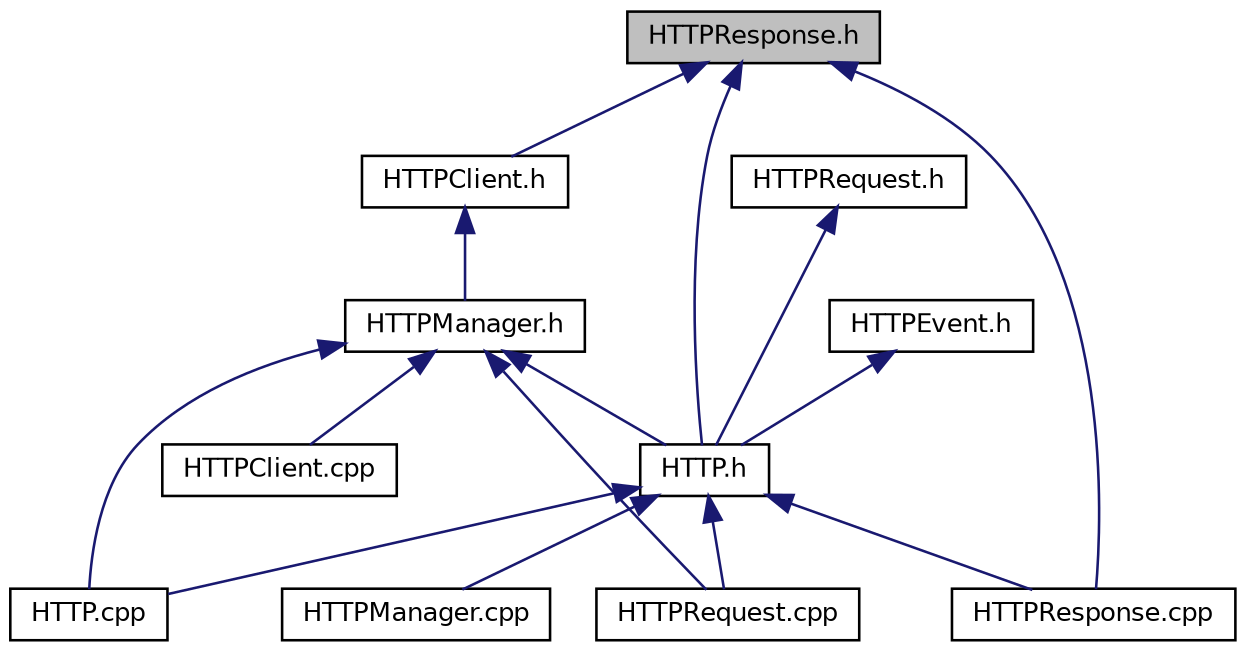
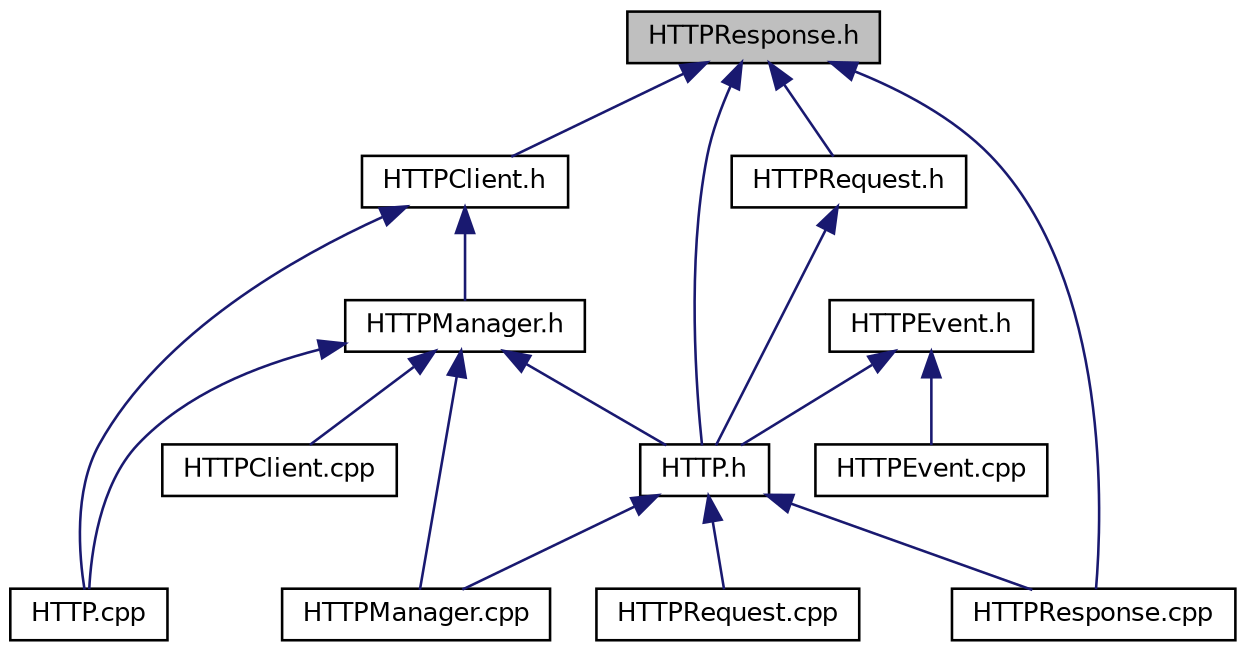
  digraph {
    node [color=black fillcolor=white fontname=Helvetica fontsize=10 shape=record style=filled]
    edge [color=midnightblue dir=back fontname=Helvetica fontsize=10 labelfontname=Helvetica labelfontsize=10 style=solid]
    n1 [fillcolor=grey75 fontcolor=black height=0.2 label="HTTPResponse.h" width=0.4]
    n2 [height=0.2 label="HTTPRequest.h" width=0.4]
    n3 [height=0.2 label="HTTPClient.h" width=0.4]
    n4 [height=0.2 label="HTTP.h" width=0.4]
    n5 [height=0.2 label="HTTPResponse.cpp" width=0.4]
    n6 [height=0.2 label="HTTPManager.h" width=0.4]
    n7 [height=0.2 label="HTTPRequest.cpp" width=0.4]
    n8 [height=0.2 label="HTTPManager.cpp" width=0.4]
    n9 [height=0.2 label="HTTP.cpp" width=0.4]
    n10 [height=0.2 label="HTTPEvent.h" width=0.4]
+   n11 [height=0.2 label="HTTPEvent.cpp" width=0.4]
    n12 [height=0.2 label="HTTPClient.cpp" width=0.4]
+   n1 -> n2
    n1 -> n3
    n1 -> n4
    n1 -> n5
    n2 -> n4
    n3 -> n6
    n4 -> n5
    n4 -> n7
    n4 -> n8
-   n4 -> n9
+   n3 -> n9
    n6 -> n4
-   n6 -> n7
+   n6 -> n8
    n6 -> n9
    n6 -> n12
    n10 -> n4
+   n10 -> n11
  }
